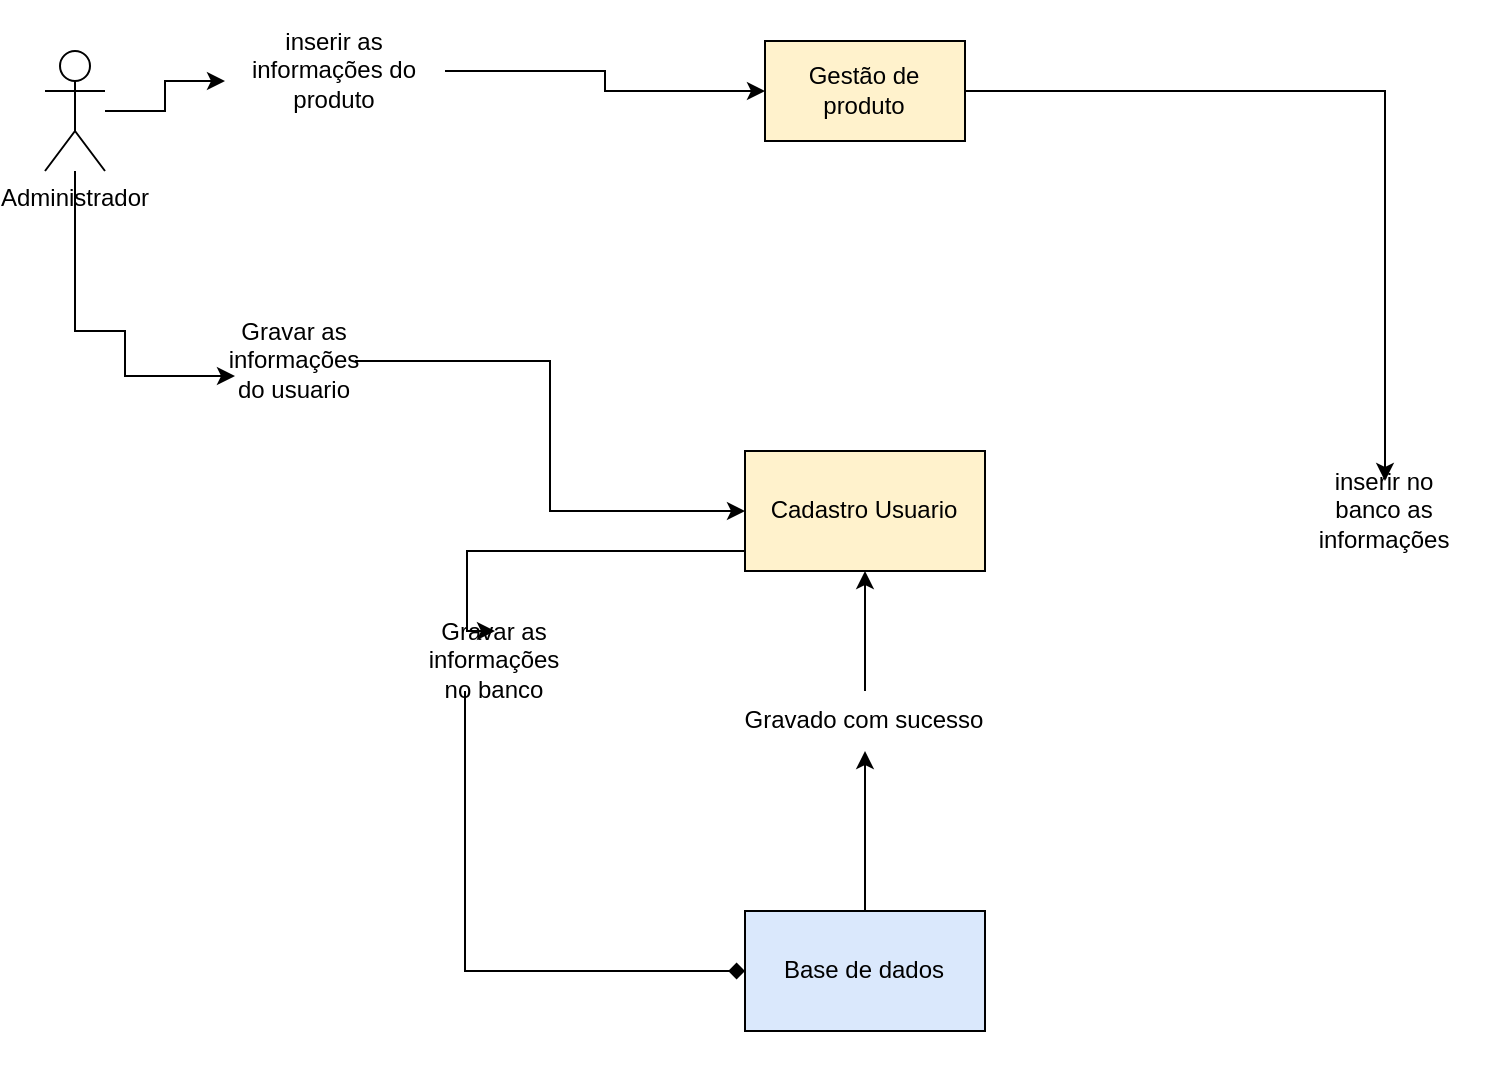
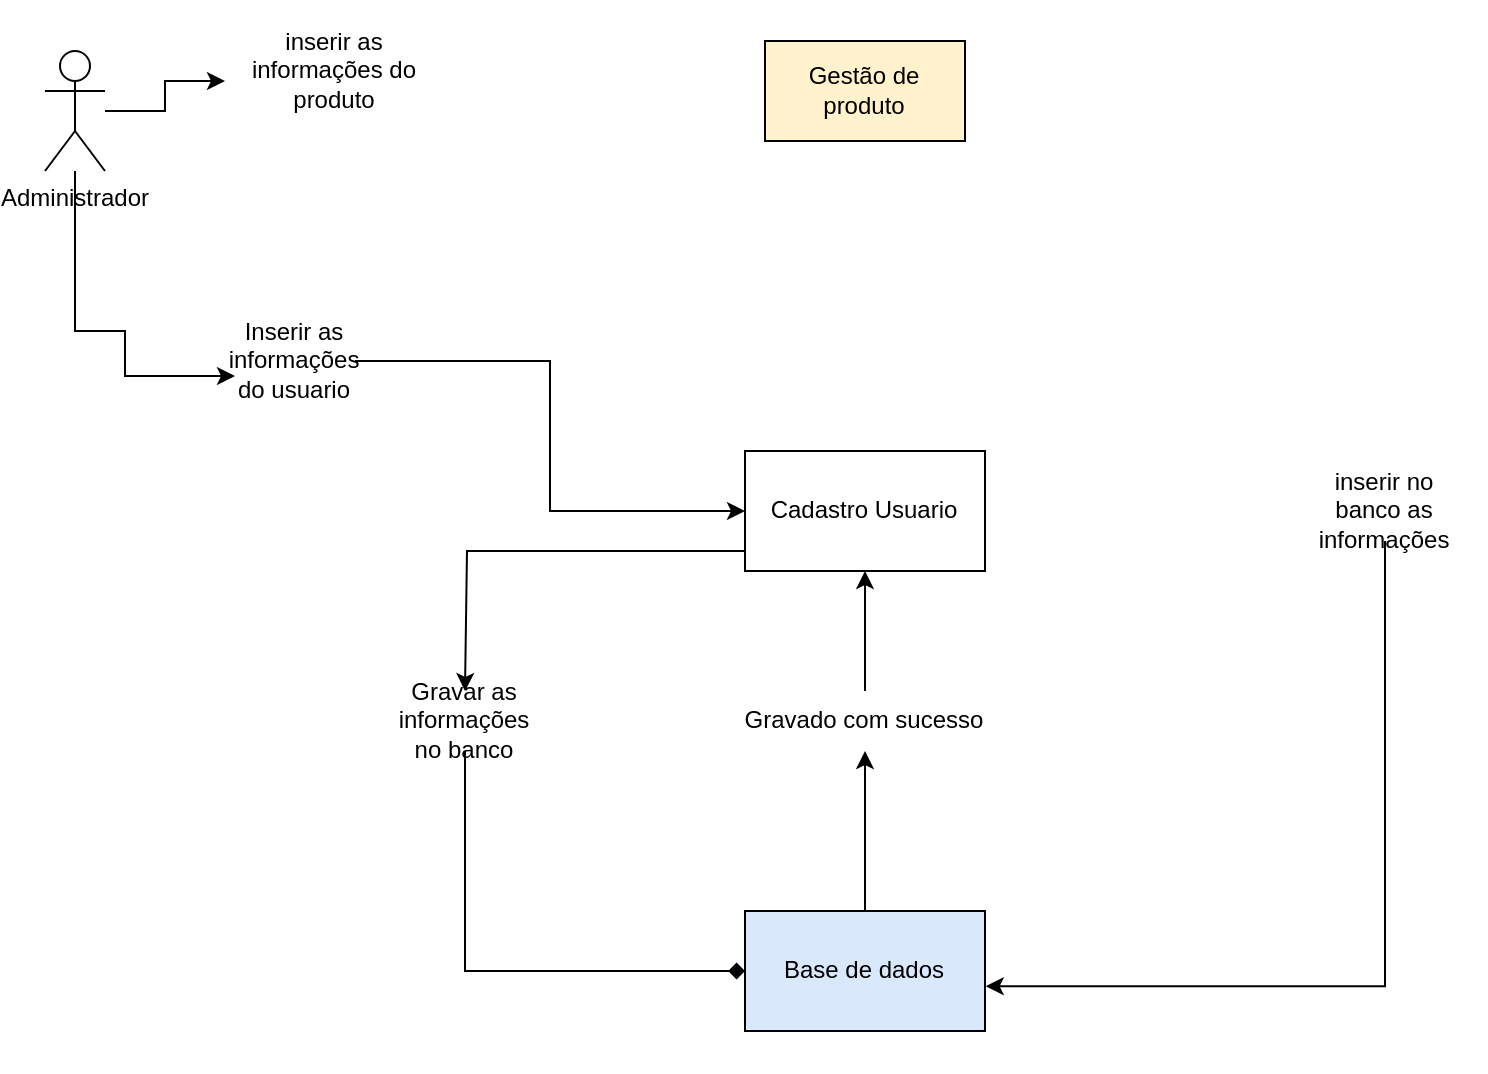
  <mxCell id="0" />
  <mxCell id="1" parent="0" />
  <mxCell id="2" style="edgeStyle=orthogonalEdgeStyle;rounded=0;orthogonalLoop=1;jettySize=auto;html=1;entryX=0;entryY=0.75;entryDx=0;entryDy=0;" edge="1" parent="1" source="4" target="8"><mxGeometry relative="1" as="geometry" /></mxCell>
  <mxCell id="3" style="edgeStyle=orthogonalEdgeStyle;rounded=0;orthogonalLoop=1;jettySize=auto;html=1;entryX=0;entryY=0.75;entryDx=0;entryDy=0;" edge="1" parent="1" source="4" target="15"><mxGeometry relative="1" as="geometry"><Array as="points"><mxPoint x="35" y="165" /><mxPoint x="60" y="165" /><mxPoint x="60" y="188" /></Array></mxGeometry></mxCell>
  <mxCell id="4" value="Administrador" style="shape=umlActor;verticalLabelPosition=bottom;verticalAlign=top;html=1;outlineConnect=0;" vertex="1" parent="1"><mxGeometry x="20" y="25" width="30" height="60" as="geometry" /></mxCell>
- <mxCell id="5" style="edgeStyle=orthogonalEdgeStyle;rounded=0;orthogonalLoop=1;jettySize=auto;html=1;entryX=0.5;entryY=0;entryDx=0;entryDy=0;" edge="1" parent="1" source="6" target="11"><mxGeometry relative="1" as="geometry" /></mxCell>
  <mxCell id="6" value="Gestão de produto" style="rounded=0;whiteSpace=wrap;html=1;fillColor=#fff2cc;" vertex="1" parent="1"><mxGeometry x="380" y="20" width="100" height="50" as="geometry" /></mxCell>
- <mxCell id="7" style="edgeStyle=orthogonalEdgeStyle;rounded=0;orthogonalLoop=1;jettySize=auto;html=1;" edge="1" parent="1" source="8" target="6"><mxGeometry relative="1" as="geometry" /></mxCell>
  <mxCell id="8" value="inserir as informações do produto" style="text;html=1;align=center;verticalAlign=middle;whiteSpace=wrap;rounded=0;" vertex="1" parent="1"><mxGeometry x="110" y="25" width="110" height="20" as="geometry" /></mxCell>
  <mxCell id="9" style="edgeStyle=orthogonalEdgeStyle;rounded=0;orthogonalLoop=1;jettySize=auto;html=1;entryX=0.5;entryY=1;entryDx=0;entryDy=0;" edge="1" parent="1" source="10" target="18"><mxGeometry relative="1" as="geometry" /></mxCell>
  <mxCell id="10" value="Base de dados" style="rounded=0;whiteSpace=wrap;html=1;fillColor=#dae8fc;" vertex="1" parent="1"><mxGeometry x="370" y="455" width="120" height="60" as="geometry" /></mxCell>
  <mxCell id="11" value="inserir no banco as informações" style="text;html=1;align=center;verticalAlign=middle;whiteSpace=wrap;rounded=0;" vertex="1" parent="1"><mxGeometry x="660" y="240" width="60" height="30" as="geometry" /></mxCell>
  <mxCell id="12" style="edgeStyle=orthogonalEdgeStyle;rounded=0;orthogonalLoop=1;jettySize=auto;html=1;entryX=0.5;entryY=0;entryDx=0;entryDy=0;" edge="1" parent="1" source="13" target="20"><mxGeometry relative="1" as="geometry"><mxPoint x="230" y="315" as="targetPoint" /><Array as="points"><mxPoint x="231" y="275" /></Array></mxGeometry></mxCell>
- <mxCell id="13" value="Cadastro Usuario" style="rounded=0;whiteSpace=wrap;html=1;fillColor=#fff2cc;" vertex="1" parent="1"><mxGeometry x="370" y="225" width="120" height="60" as="geometry" /></mxCell>
+ <mxCell id="13" value="Cadastro Usuario" style="rounded=0;whiteSpace=wrap;html=1;" vertex="1" parent="1"><mxGeometry x="370" y="225" width="120" height="60" as="geometry" /></mxCell>
  <mxCell id="14" style="edgeStyle=orthogonalEdgeStyle;rounded=0;orthogonalLoop=1;jettySize=auto;html=1;entryX=0;entryY=0.5;entryDx=0;entryDy=0;" edge="1" parent="1" source="15" target="13"><mxGeometry relative="1" as="geometry" /></mxCell>
- <mxCell id="15" value="Gravar as informações do usuario" style="text;html=1;align=center;verticalAlign=middle;whiteSpace=wrap;rounded=0;" vertex="1" parent="1"><mxGeometry x="115" y="165" width="60" height="30" as="geometry" /></mxCell>
+ <mxCell id="15" value="Inserir as informações do usuario" style="text;html=1;align=center;verticalAlign=middle;whiteSpace=wrap;rounded=0;" vertex="1" parent="1"><mxGeometry x="115" y="165" width="60" height="30" as="geometry" /></mxCell>
+ <mxCell id="16" style="edgeStyle=orthogonalEdgeStyle;rounded=0;orthogonalLoop=1;jettySize=auto;html=1;entryX=1.003;entryY=0.627;entryDx=0;entryDy=0;entryPerimeter=0;" edge="1" parent="1" source="11" target="10"><mxGeometry relative="1" as="geometry"><Array as="points"><mxPoint x="690" y="493" /></Array></mxGeometry></mxCell>
  <mxCell id="17" style="edgeStyle=orthogonalEdgeStyle;rounded=0;orthogonalLoop=1;jettySize=auto;html=1;entryX=0.5;entryY=1;entryDx=0;entryDy=0;" edge="1" parent="1" source="18" target="13"><mxGeometry relative="1" as="geometry" /></mxCell>
  <mxCell id="18" value="Gravado com sucesso" style="text;html=1;align=center;verticalAlign=middle;whiteSpace=wrap;rounded=0;" vertex="1" parent="1"><mxGeometry x="365" y="345" width="130" height="30" as="geometry" /></mxCell>
  <mxCell id="19" style="edgeStyle=orthogonalEdgeStyle;rounded=0;orthogonalLoop=1;jettySize=auto;html=1;entryX=0;entryY=0.5;entryDx=0;entryDy=0;endArrow=diamond;" edge="1" parent="1" source="20" target="10"><mxGeometry relative="1" as="geometry"><Array as="points"><mxPoint x="230" y="485" /></Array></mxGeometry></mxCell>
- <mxCell id="20" value="Gravar as informações no banco" style="text;html=1;align=center;verticalAlign=middle;whiteSpace=wrap;rounded=0;" vertex="1" parent="1"><mxGeometry x="215" y="315" width="60" height="30" as="geometry" /></mxCell>
+ <mxCell id="20" value="Gravar as informações no banco" style="text;html=1;align=center;verticalAlign=middle;whiteSpace=wrap;rounded=0;" vertex="1" parent="1"><mxGeometry x="200" y="345" width="60" height="30" as="geometry" /></mxCell>
